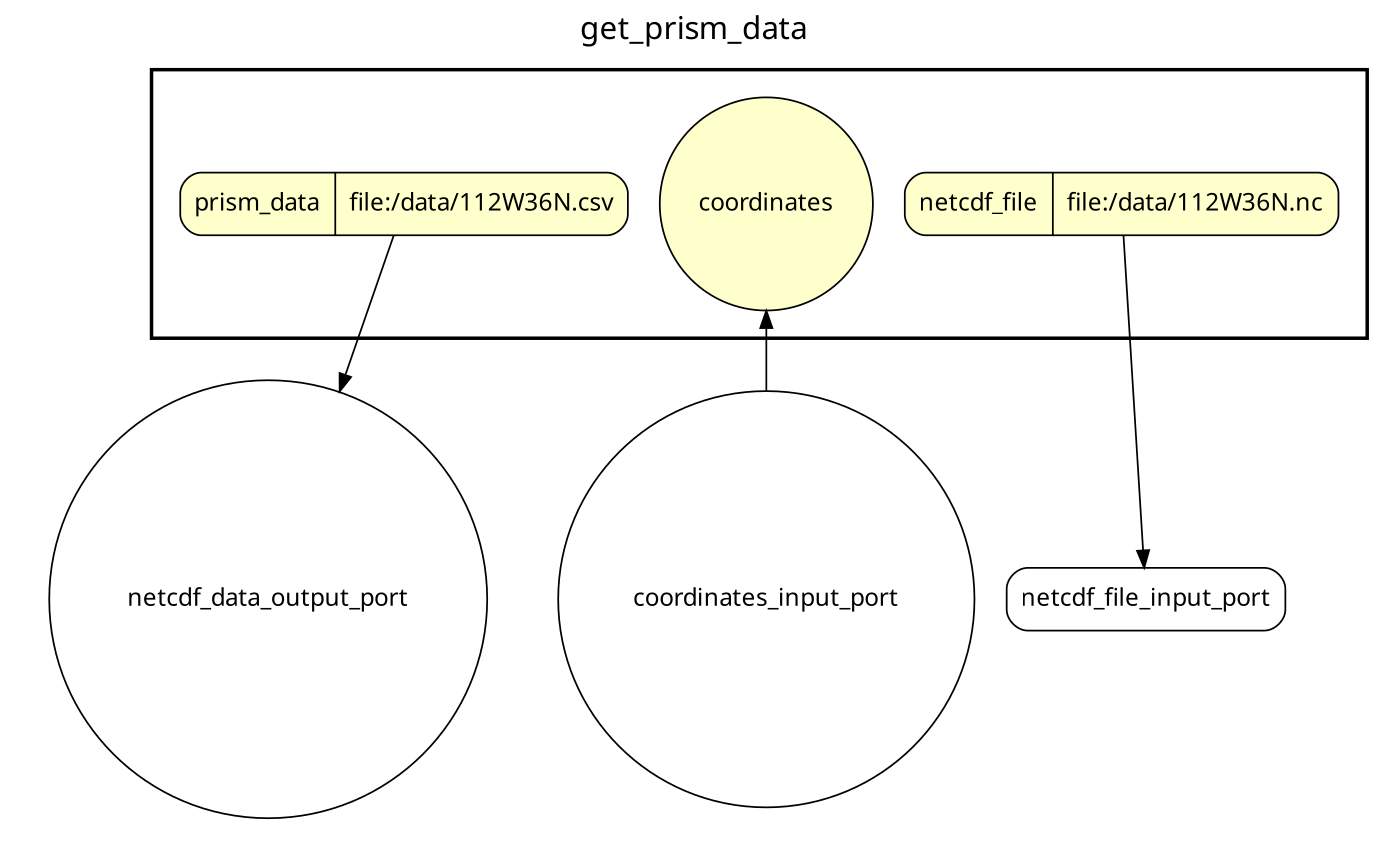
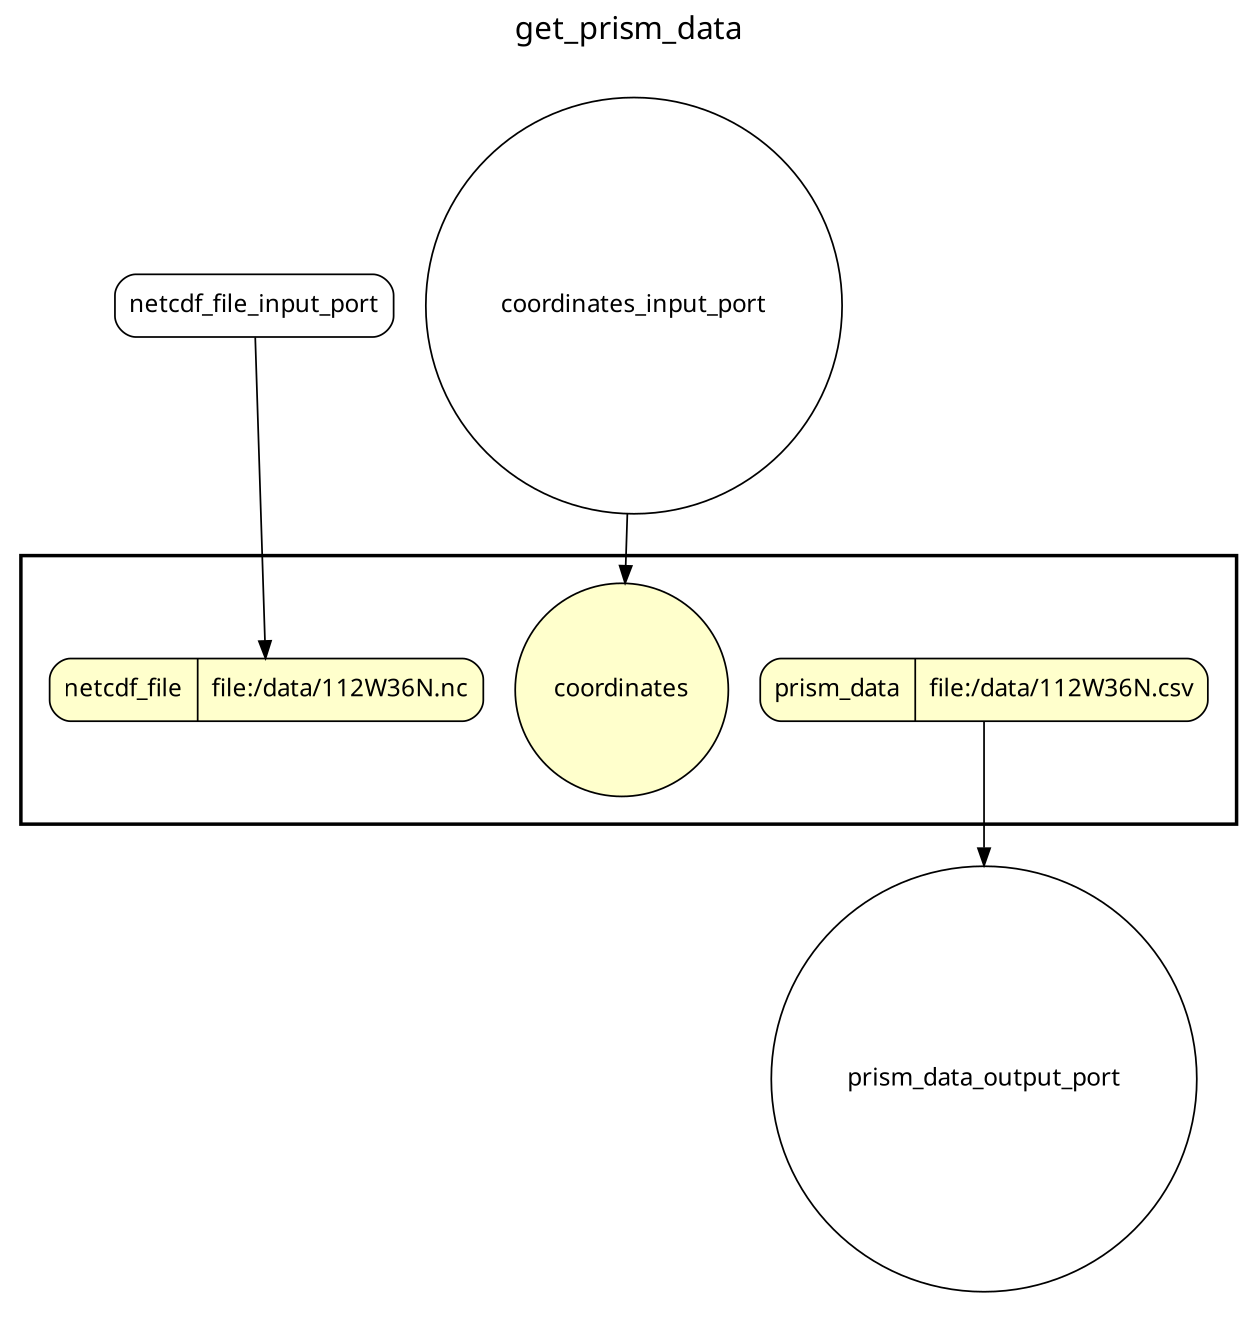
  digraph {
    fontname="Noto Sans"
    fontsize=18
    label=get_prism_data
    labelloc=t
    rankdir=TB
    node [fillcolor="#FFFFCC" fontname="Noto Sans" peripheries=1 shape=circle style="rounded,filled"]
    edge [fontname="Noto Sans"]
    n1 [label="{{<f0> prism_data |<f1> file\:/data/112W36N.csv}}" rankdir=LR shape=record]
    coordinates
    n3 [label="{{<f0> netcdf_file |<f1> file\:/data/112W36N.nc}}" rankdir=LR shape=record]
    coordinates_input_port [fillcolor="#FFFFFF" width=0.2]
    netcdf_file_input_port [fillcolor="#FFFFFF" shape=box width=0.2]
-   prism_data_output_port [fillcolor="#FFFFFF" width=0.2 label=netcdf_data_output_port]
+   prism_data_output_port [fillcolor="#FFFFFF" width=0.2]
    subgraph cluster_1 {
      color=black
      label=""
      penwidth=2
      subgraph cluster_2 {
        color=black
        label=""
        penwidth=0
        n1
        coordinates
        n3
      }
    }
    subgraph cluster_3 {
      label=""
      penwidth=0
      subgraph cluster_4 {
        label=""
        penwidth=0
        prism_data_output_port
      }
    }
    subgraph cluster_5 {
      label=""
      penwidth=0
      subgraph cluster_6 {
        label=""
        penwidth=0
        coordinates_input_port
        netcdf_file_input_port
      }
    }
    n1 -> prism_data_output_port
    coordinates_input_port -> coordinates
-   n3 -> netcdf_file_input_port
+   netcdf_file_input_port -> n3
  }
